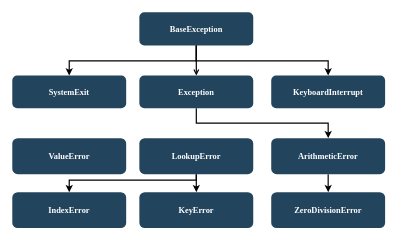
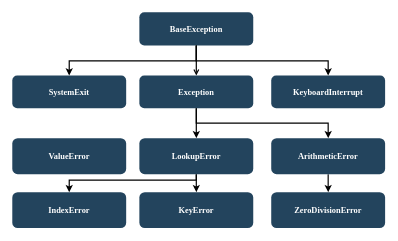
  <mxCell id="0" />
  <mxCell id="1" parent="0" />
  <mxCell id="2" value="BaseException" style="rounded=1;fillColor=#23445D;gradientColor=none;strokeColor=none;fontColor=#FFFFFF;fontStyle=1;fontFamily=Tahoma;fontSize=14" parent="1" vertex="1"><mxGeometry x="232" y="20" width="190" height="55.5" as="geometry" /></mxCell>
  <mxCell id="3" value="" style="edgeStyle=elbowEdgeStyle;elbow=vertical;strokeWidth=2;rounded=0" parent="1" source="2" target="4" edge="1"><mxGeometry x="337" y="215.5" width="100" height="100" as="geometry"><mxPoint x="7" y="105.5" as="sourcePoint" /><mxPoint x="1127" y="125.5" as="targetPoint" /></mxGeometry></mxCell>
  <mxCell id="4" value="KeyboardInterrupt" style="rounded=1;fillColor=#23445D;gradientColor=none;strokeColor=none;fontColor=#FFFFFF;fontStyle=1;fontFamily=Tahoma;fontSize=14" parent="1" vertex="1"><mxGeometry x="452" y="125.5" width="190" height="54.5" as="geometry" /></mxCell>
  <mxCell id="5" value="Exception" style="rounded=1;fillColor=#23445D;gradientColor=none;strokeColor=none;fontColor=#FFFFFF;fontStyle=1;fontFamily=Tahoma;fontSize=14" parent="1" vertex="1"><mxGeometry x="232" y="125.5" width="190" height="54.5" as="geometry" /></mxCell>
  <mxCell id="6" value="SystemExit" style="rounded=1;fillColor=#23445D;gradientColor=none;strokeColor=none;fontColor=#FFFFFF;fontStyle=1;fontFamily=Tahoma;fontSize=14" parent="1" vertex="1"><mxGeometry x="20" y="125.5" width="190" height="54.5" as="geometry" /></mxCell>
  <mxCell id="7" value="" style="edgeStyle=elbowEdgeStyle;elbow=vertical;strokeWidth=2;rounded=0;endArrow=open;" parent="1" source="2" target="5" edge="1"><mxGeometry x="347" y="225.5" width="100" height="100" as="geometry"><mxPoint x="532" y="65.5" as="sourcePoint" /><mxPoint x="1137" y="135.5" as="targetPoint" /></mxGeometry></mxCell>
  <mxCell id="8" value="" style="edgeStyle=elbowEdgeStyle;elbow=vertical;strokeWidth=2;rounded=0" parent="1" source="2" target="6" edge="1"><mxGeometry x="-23" y="135.5" width="100" height="100" as="geometry"><mxPoint x="-353" y="25.5" as="sourcePoint" /><mxPoint x="-253" y="-74.5" as="targetPoint" /></mxGeometry></mxCell>
+ <mxCell id="9" value="" style="edgeStyle=elbowEdgeStyle;elbow=vertical;strokeWidth=2;rounded=0;entryX=0.5;entryY=0;entryDx=0;entryDy=0;" parent="1" source="5" target="15" edge="1"><mxGeometry x="-23" y="135.5" width="100" height="100" as="geometry"><mxPoint x="-353" y="25.5" as="sourcePoint" /><mxPoint x="327" y="245.5" as="targetPoint" /></mxGeometry></mxCell>
  <mxCell id="10" value="" style="edgeStyle=elbowEdgeStyle;elbow=vertical;strokeWidth=2;rounded=0;entryX=0.5;entryY=0;entryDx=0;entryDy=0;" parent="1" source="5" target="12" edge="1"><mxGeometry x="-23" y="135.5" width="100" height="100" as="geometry"><mxPoint x="-353" y="25.5" as="sourcePoint" /><mxPoint x="502" y="245.5" as="targetPoint" /></mxGeometry></mxCell>
  <mxCell id="11" value="" style="edgeStyle=orthogonalEdgeStyle;rounded=0;orthogonalLoop=1;jettySize=auto;html=1;strokeWidth=1.968;" edge="1" parent="1" source="12" target="17"><mxGeometry relative="1" as="geometry" /></mxCell>
  <mxCell id="12" value="ArithmeticError" style="rounded=1;fillColor=#23445D;gradientColor=none;strokeColor=none;fontColor=#FFFFFF;fontStyle=1;fontFamily=Tahoma;fontSize=14" vertex="1" parent="1"><mxGeometry x="452" y="230" width="190" height="60" as="geometry" /></mxCell>
  <mxCell id="13" value="" style="edgeStyle=orthogonalEdgeStyle;rounded=0;orthogonalLoop=1;jettySize=auto;html=1;entryX=0.5;entryY=0;entryDx=0;entryDy=0;strokeWidth=1.968;" edge="1" parent="1" source="15" target="19"><mxGeometry relative="1" as="geometry"><Array as="points"><mxPoint x="327" y="300" /><mxPoint x="115" y="300" /></Array></mxGeometry></mxCell>
  <mxCell id="14" value="" style="edgeStyle=orthogonalEdgeStyle;rounded=0;orthogonalLoop=1;jettySize=auto;html=1;strokeWidth=1.968;" edge="1" parent="1" source="15" target="18"><mxGeometry relative="1" as="geometry" /></mxCell>
  <mxCell id="15" value="LookupError" style="rounded=1;fillColor=#23445D;gradientColor=none;strokeColor=none;fontColor=#FFFFFF;fontStyle=1;fontFamily=Tahoma;fontSize=14" vertex="1" parent="1"><mxGeometry x="232" y="230" width="190" height="60" as="geometry" /></mxCell>
  <mxCell id="16" value="ValueError" style="rounded=1;fillColor=#23445D;gradientColor=none;strokeColor=none;fontColor=#FFFFFF;fontStyle=1;fontFamily=Tahoma;fontSize=14" vertex="1" parent="1"><mxGeometry x="20" y="230" width="190" height="60" as="geometry" /></mxCell>
  <mxCell id="17" value="ZeroDivisionError" style="rounded=1;fillColor=#23445D;gradientColor=none;strokeColor=none;fontColor=#FFFFFF;fontStyle=1;fontFamily=Tahoma;fontSize=14" vertex="1" parent="1"><mxGeometry x="452" y="320" width="190" height="60" as="geometry" /></mxCell>
  <mxCell id="18" value="KeyError" style="rounded=1;fillColor=#23445D;gradientColor=none;strokeColor=none;fontColor=#FFFFFF;fontStyle=1;fontFamily=Tahoma;fontSize=14" vertex="1" parent="1"><mxGeometry x="232" y="320" width="190" height="60" as="geometry" /></mxCell>
  <mxCell id="19" value="IndexError" style="rounded=1;fillColor=#23445D;gradientColor=none;strokeColor=none;fontColor=#FFFFFF;fontStyle=1;fontFamily=Tahoma;fontSize=14" vertex="1" parent="1"><mxGeometry x="20" y="320.25" width="190" height="59.75" as="geometry" /></mxCell>
